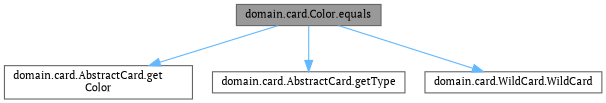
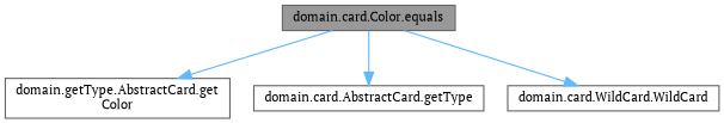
  digraph {
    fontname="PT Serif"
    rankdir=TB
    node [color=grey40 fillcolor=white fontname="PT Serif" fontsize=10 shape=box style=filled]
    edge [color=steelblue1 fontname="PT Serif" fontsize=10 labelfontname=Helvetica labelfontsize=10 style=solid]
    n1 [color=gray40 fillcolor=grey60 fontcolor=black height=0.2 label="domain.card.Color.equals" width=0.4]
-   n2 [height=0.2 label="domain.card.AbstractCard.get\lColor" width=0.4]
+   n2 [height=0.2 label="domain.getType.AbstractCard.get\lColor" width=0.4]
    n3 [height=0.2 label="domain.card.AbstractCard.getType" width=0.4]
    n4 [height=0.2 label="domain.card.WildCard.WildCard" width=0.4]
    n1 -> n2
    n1 -> n3
    n1 -> n4
  }
